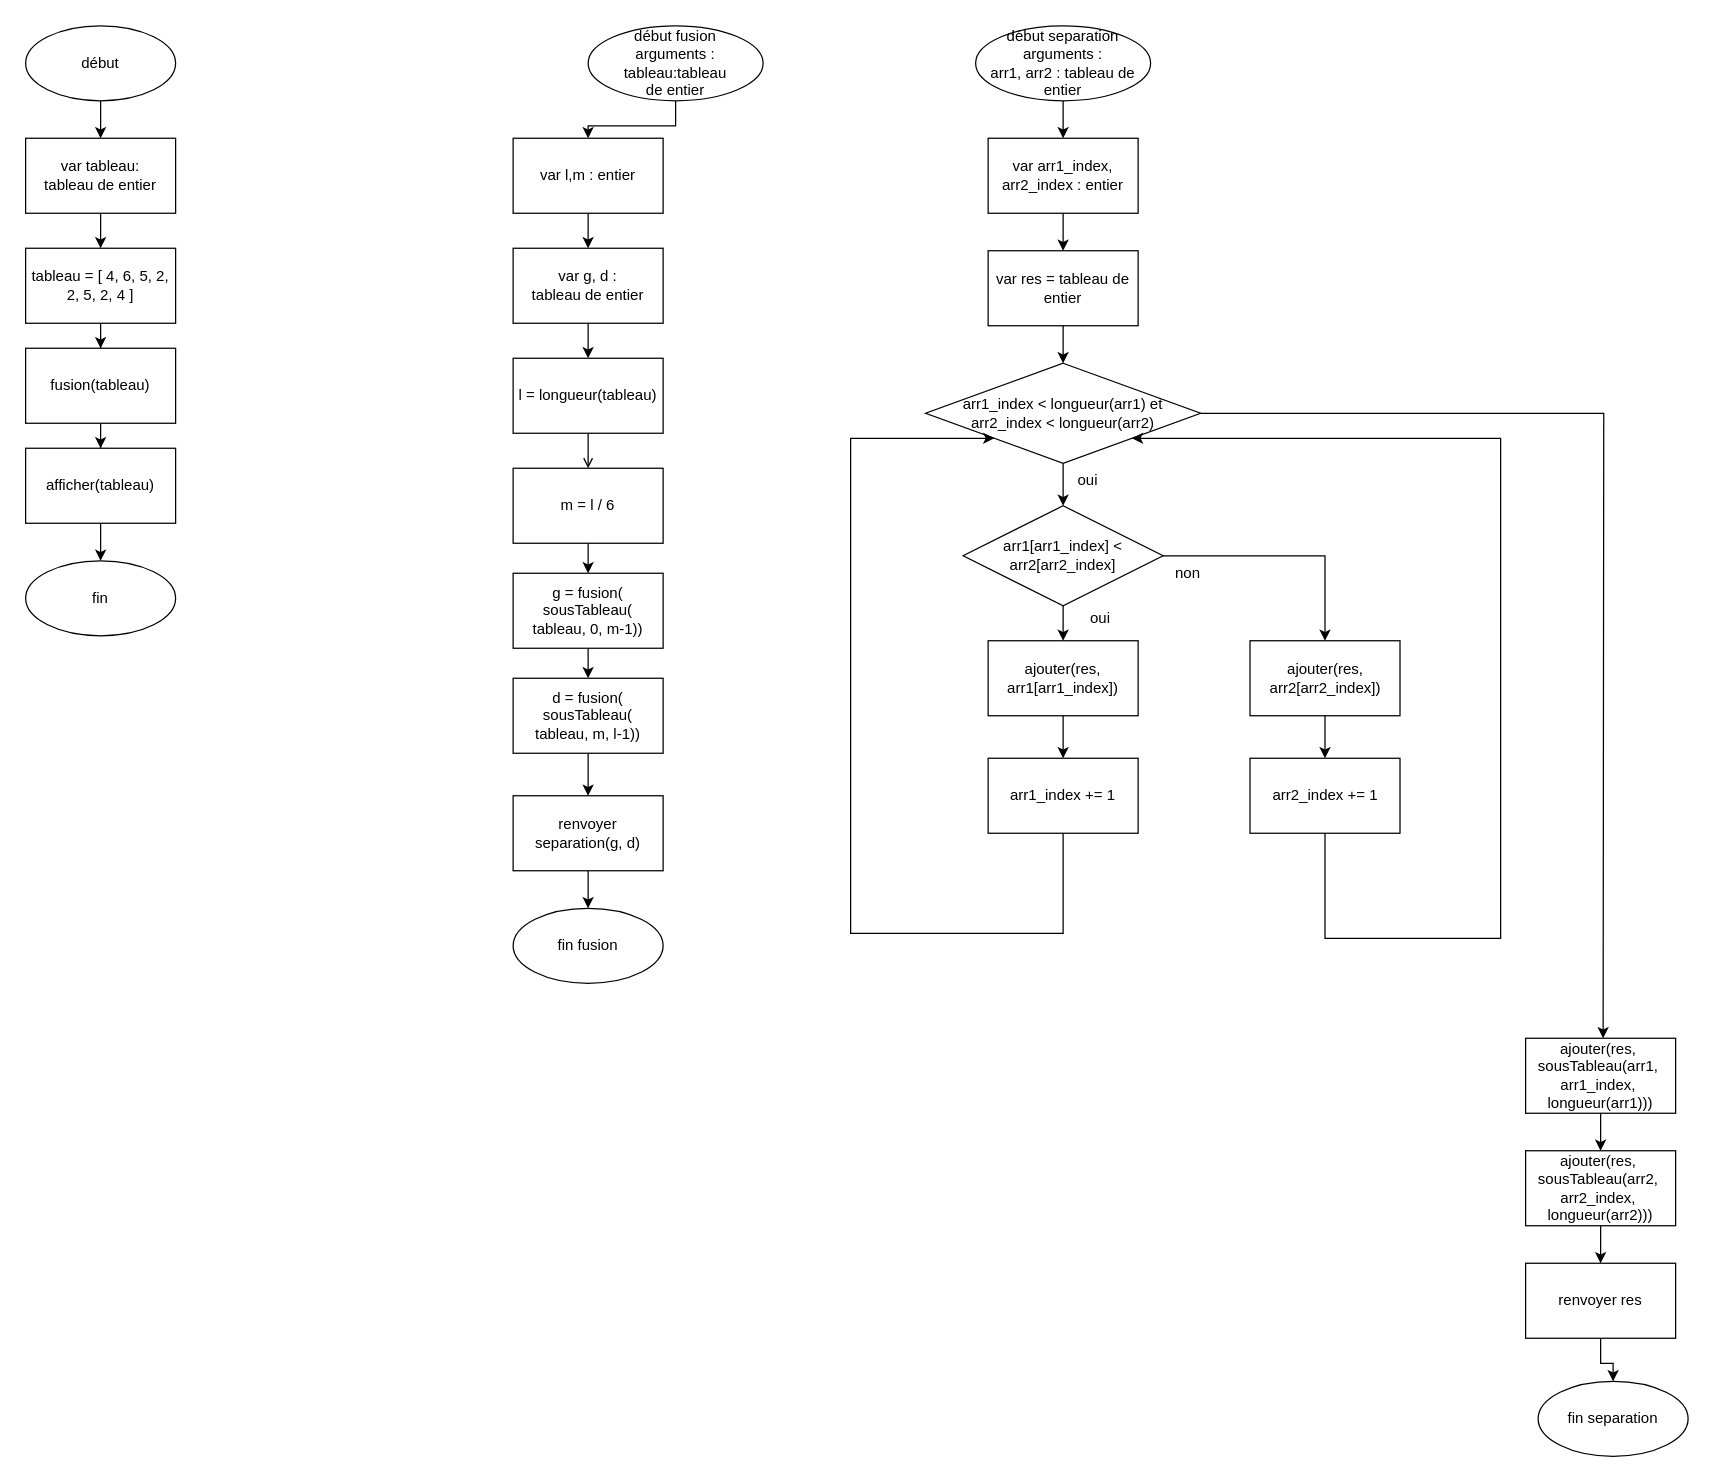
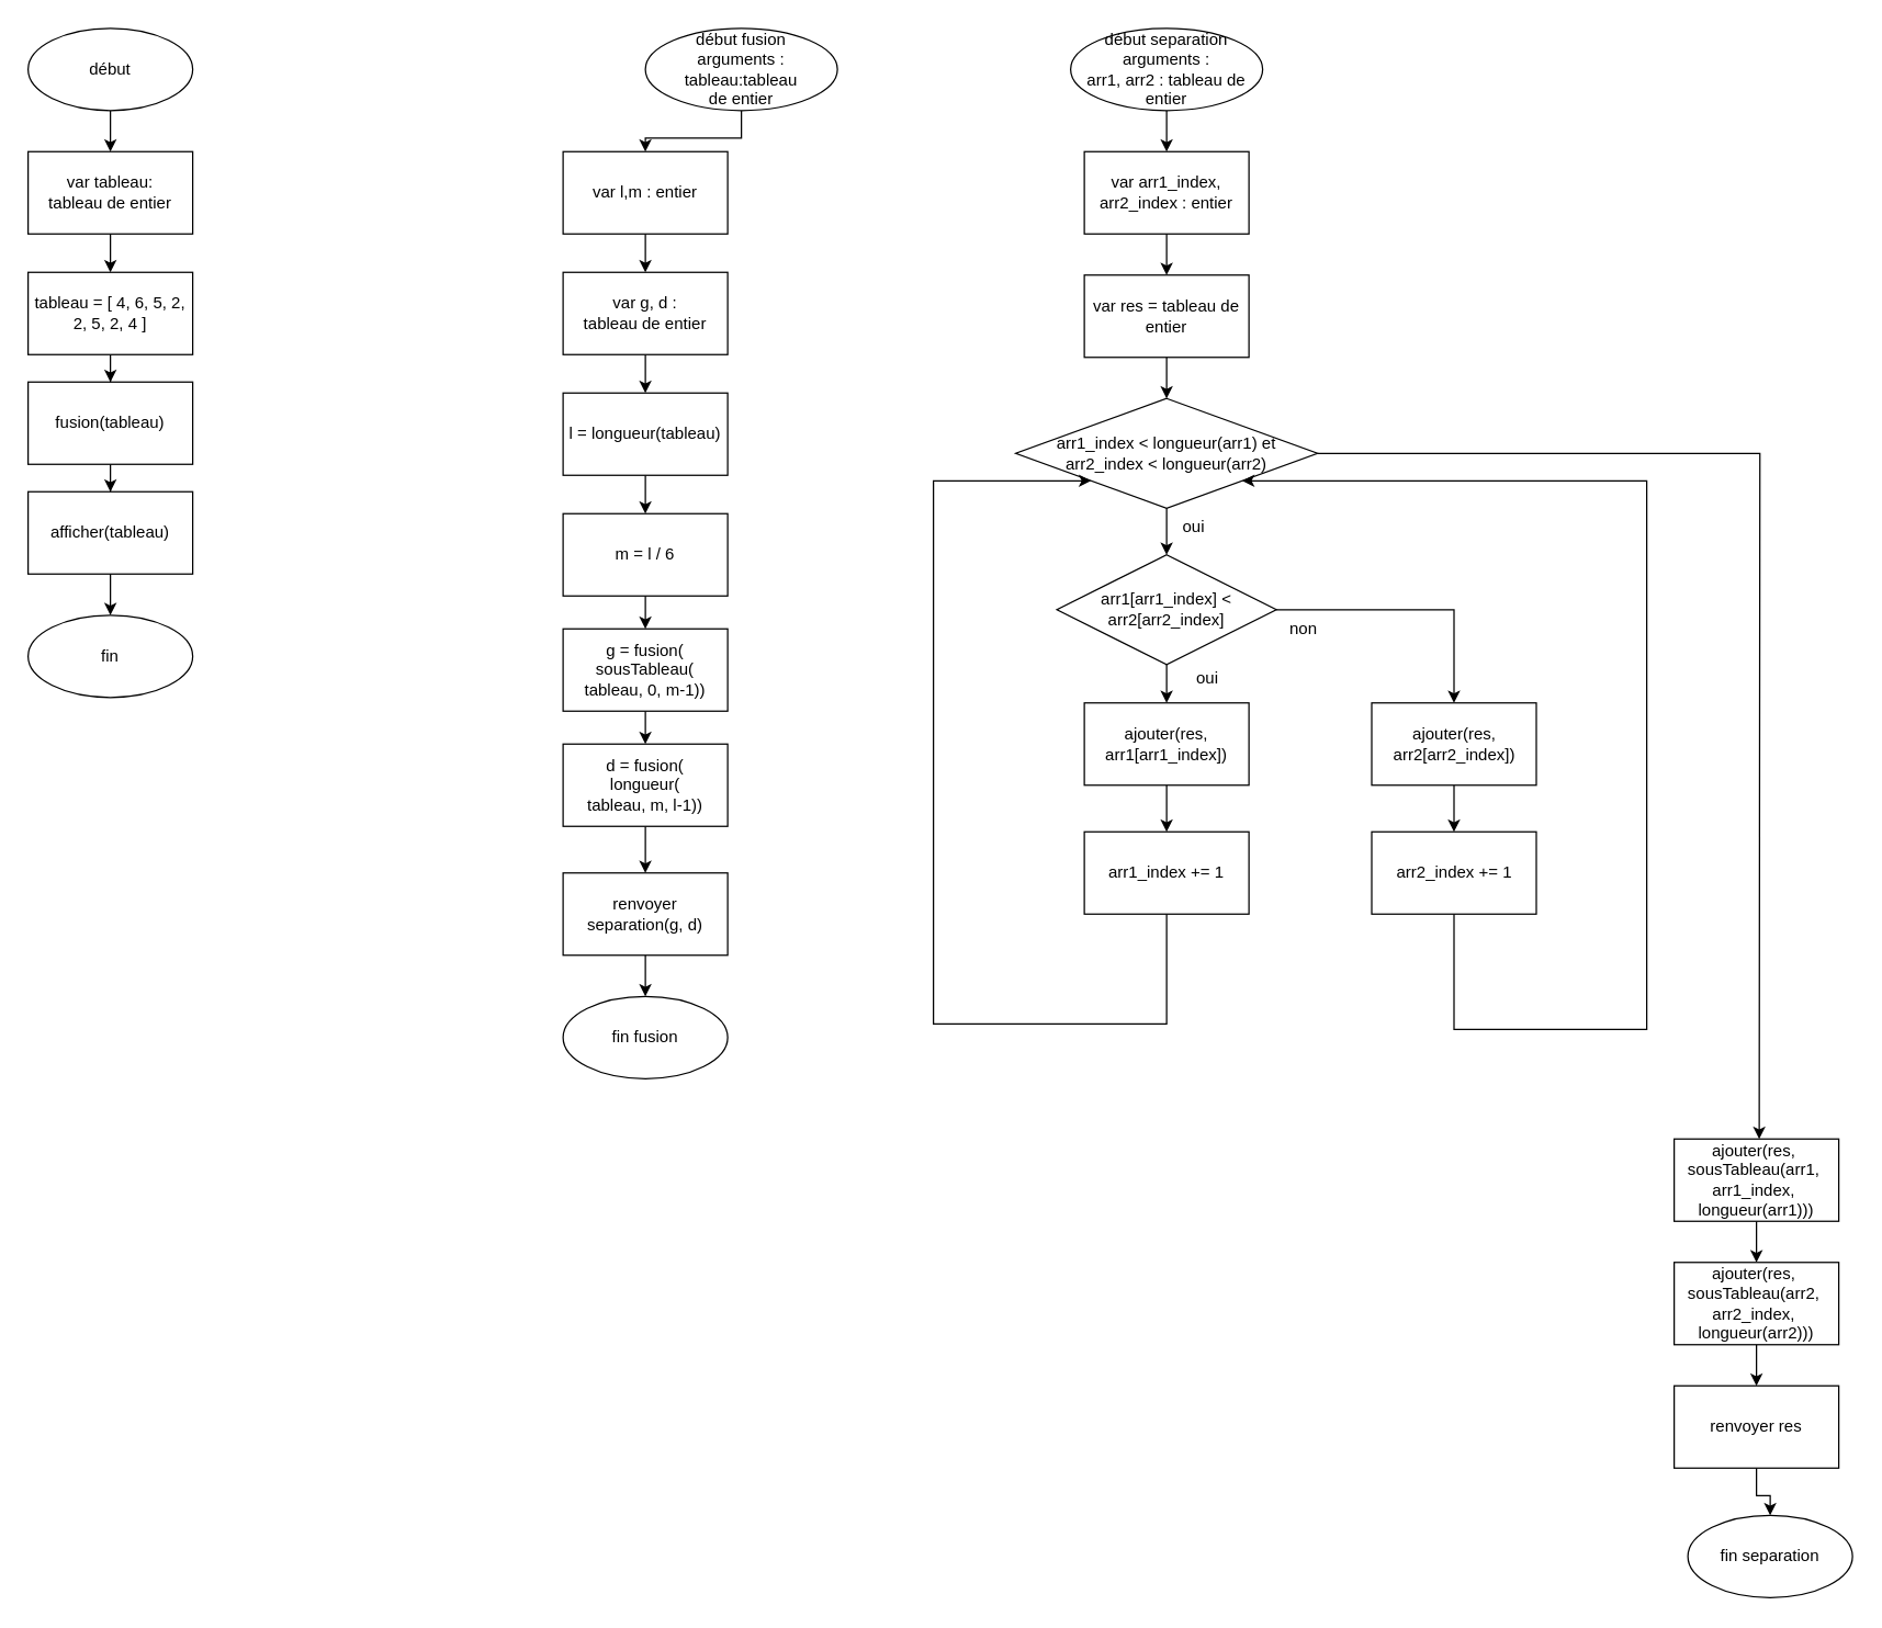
  <mxCell id="0" />
  <mxCell id="1" parent="0" />
  <mxCell id="2" value="" style="edgeStyle=orthogonalEdgeStyle;rounded=0;orthogonalLoop=1;jettySize=auto;html=1;" edge="1" parent="1" source="3" target="14"><mxGeometry relative="1" as="geometry" /></mxCell>
  <mxCell id="3" value="début" style="ellipse;whiteSpace=wrap;html=1;" vertex="1" parent="1"><mxGeometry x="20" y="20" width="120" height="60" as="geometry" /></mxCell>
  <mxCell id="4" value="fin" style="ellipse;whiteSpace=wrap;html=1;" vertex="1" parent="1"><mxGeometry x="20" y="448" width="120" height="60" as="geometry" /></mxCell>
  <mxCell id="5" value="" style="edgeStyle=orthogonalEdgeStyle;rounded=0;orthogonalLoop=1;jettySize=auto;html=1;" edge="1" parent="1" source="6" target="10"><mxGeometry relative="1" as="geometry" /></mxCell>
  <mxCell id="6" value="fusion(tableau)" style="rounded=0;whiteSpace=wrap;html=1;" vertex="1" parent="1"><mxGeometry x="20" y="278" width="120" height="60" as="geometry" /></mxCell>
  <mxCell id="7" value="" style="edgeStyle=orthogonalEdgeStyle;rounded=0;orthogonalLoop=1;jettySize=auto;html=1;" edge="1" parent="1" source="8" target="6"><mxGeometry relative="1" as="geometry" /></mxCell>
  <mxCell id="8" value="tableau = [ 4, 6, 5, 2, 2, 5, 2, 4 ]" style="rounded=0;whiteSpace=wrap;html=1;" vertex="1" parent="1"><mxGeometry x="20" y="198" width="120" height="60" as="geometry" /></mxCell>
  <mxCell id="9" value="" style="edgeStyle=orthogonalEdgeStyle;rounded=0;orthogonalLoop=1;jettySize=auto;html=1;" edge="1" parent="1" source="10" target="4"><mxGeometry relative="1" as="geometry" /></mxCell>
  <mxCell id="10" value="afficher(tableau)" style="rounded=0;whiteSpace=wrap;html=1;" vertex="1" parent="1"><mxGeometry x="20" y="358" width="120" height="60" as="geometry" /></mxCell>
  <mxCell id="11" value="" style="edgeStyle=orthogonalEdgeStyle;rounded=0;orthogonalLoop=1;jettySize=auto;html=1;" edge="1" parent="1" source="12" target="16"><mxGeometry relative="1" as="geometry" /></mxCell>
  <mxCell id="12" value="début fusion&lt;br&gt;arguments :&lt;br&gt;tableau:tableau&lt;br&gt;de entier" style="ellipse;whiteSpace=wrap;html=1;" vertex="1" parent="1"><mxGeometry x="470" y="20" width="140" height="60" as="geometry" /></mxCell>
  <mxCell id="13" value="" style="edgeStyle=orthogonalEdgeStyle;rounded=0;orthogonalLoop=1;jettySize=auto;html=1;" edge="1" parent="1" source="14" target="8"><mxGeometry relative="1" as="geometry" /></mxCell>
  <mxCell id="14" value="var tableau:&lt;br&gt;tableau de entier" style="rounded=0;whiteSpace=wrap;html=1;" vertex="1" parent="1"><mxGeometry x="20" y="110" width="120" height="60" as="geometry" /></mxCell>
  <mxCell id="15" value="" style="edgeStyle=orthogonalEdgeStyle;rounded=0;orthogonalLoop=1;jettySize=auto;html=1;" edge="1" parent="1" source="16" target="18"><mxGeometry relative="1" as="geometry" /></mxCell>
  <mxCell id="16" value="var l,m : entier" style="rounded=0;whiteSpace=wrap;html=1;" vertex="1" parent="1"><mxGeometry x="410" y="110" width="120" height="60" as="geometry" /></mxCell>
  <mxCell id="17" value="" style="edgeStyle=orthogonalEdgeStyle;rounded=0;orthogonalLoop=1;jettySize=auto;html=1;" edge="1" parent="1" source="18" target="26"><mxGeometry relative="1" as="geometry" /></mxCell>
  <mxCell id="18" value="var g, d : &lt;br&gt;tableau de entier" style="rounded=0;whiteSpace=wrap;html=1;" vertex="1" parent="1"><mxGeometry x="410" y="198" width="120" height="60" as="geometry" /></mxCell>
  <mxCell id="19" value="" style="edgeStyle=orthogonalEdgeStyle;rounded=0;orthogonalLoop=1;jettySize=auto;html=1;" edge="1" parent="1" source="20" target="22"><mxGeometry relative="1" as="geometry" /></mxCell>
  <mxCell id="20" value="g = fusion(&lt;br&gt;sousTableau(&lt;br&gt;tableau, 0, m-1))" style="rounded=0;whiteSpace=wrap;html=1;" vertex="1" parent="1"><mxGeometry x="410" y="458" width="120" height="60" as="geometry" /></mxCell>
  <mxCell id="21" value="" style="edgeStyle=orthogonalEdgeStyle;rounded=0;orthogonalLoop=1;jettySize=auto;html=1;" edge="1" parent="1" source="22" target="28"><mxGeometry relative="1" as="geometry" /></mxCell>
- <mxCell id="22" value="d = fusion(&lt;br&gt;sousTableau(&lt;br&gt;tableau, m, l-1))" style="rounded=0;whiteSpace=wrap;html=1;" vertex="1" parent="1"><mxGeometry x="410" y="542" width="120" height="60" as="geometry" /></mxCell>
+ <mxCell id="22" value="d = fusion(&lt;br&gt;longueur(&lt;br&gt;tableau, m, l-1))" style="rounded=0;whiteSpace=wrap;html=1;" vertex="1" parent="1"><mxGeometry x="410" y="542" width="120" height="60" as="geometry" /></mxCell>
  <mxCell id="23" value="" style="edgeStyle=orthogonalEdgeStyle;rounded=0;orthogonalLoop=1;jettySize=auto;html=1;" edge="1" parent="1" source="24" target="20"><mxGeometry relative="1" as="geometry" /></mxCell>
  <mxCell id="24" value="m = l / 6" style="rounded=0;whiteSpace=wrap;html=1;" vertex="1" parent="1"><mxGeometry x="410" y="374" width="120" height="60" as="geometry" /></mxCell>
- <mxCell id="25" value="" style="edgeStyle=orthogonalEdgeStyle;rounded=0;orthogonalLoop=1;jettySize=auto;html=1;endArrow=open;" edge="1" parent="1" source="26" target="24"><mxGeometry relative="1" as="geometry" /></mxCell>
+ <mxCell id="25" value="" style="edgeStyle=orthogonalEdgeStyle;rounded=0;orthogonalLoop=1;jettySize=auto;html=1;" edge="1" parent="1" source="26" target="24"><mxGeometry relative="1" as="geometry" /></mxCell>
  <mxCell id="26" value="l = longueur(tableau)" style="rounded=0;whiteSpace=wrap;html=1;" vertex="1" parent="1"><mxGeometry x="410" y="286" width="120" height="60" as="geometry" /></mxCell>
  <mxCell id="27" value="" style="edgeStyle=orthogonalEdgeStyle;rounded=0;orthogonalLoop=1;jettySize=auto;html=1;" edge="1" parent="1" source="28" target="29"><mxGeometry relative="1" as="geometry" /></mxCell>
  <mxCell id="28" value="renvoyer separation(g, d)" style="rounded=0;whiteSpace=wrap;html=1;" vertex="1" parent="1"><mxGeometry x="410" y="636" width="120" height="60" as="geometry" /></mxCell>
  <mxCell id="29" value="fin fusion" style="ellipse;whiteSpace=wrap;html=1;" vertex="1" parent="1"><mxGeometry x="410" y="726" width="120" height="60" as="geometry" /></mxCell>
  <mxCell id="30" value="" style="edgeStyle=orthogonalEdgeStyle;rounded=0;orthogonalLoop=1;jettySize=auto;html=1;" edge="1" parent="1" source="31" target="33"><mxGeometry relative="1" as="geometry" /></mxCell>
  <mxCell id="31" value="début separation&lt;br&gt;arguments :&lt;br&gt;arr1, arr2 : tableau de entier" style="ellipse;whiteSpace=wrap;html=1;" vertex="1" parent="1"><mxGeometry x="780" y="20" width="140" height="60" as="geometry" /></mxCell>
  <mxCell id="32" value="" style="edgeStyle=orthogonalEdgeStyle;rounded=0;orthogonalLoop=1;jettySize=auto;html=1;" edge="1" parent="1" source="33" target="35"><mxGeometry relative="1" as="geometry" /></mxCell>
  <mxCell id="33" value="var arr1_index, arr2_index : entier" style="rounded=0;whiteSpace=wrap;html=1;" vertex="1" parent="1"><mxGeometry x="790" y="110" width="120" height="60" as="geometry" /></mxCell>
  <mxCell id="34" value="" style="edgeStyle=orthogonalEdgeStyle;rounded=0;orthogonalLoop=1;jettySize=auto;html=1;" edge="1" parent="1" source="35" target="38"><mxGeometry relative="1" as="geometry" /></mxCell>
  <mxCell id="35" value="var res = tableau de entier" style="rounded=0;whiteSpace=wrap;html=1;" vertex="1" parent="1"><mxGeometry x="790" y="200" width="120" height="60" as="geometry" /></mxCell>
  <mxCell id="36" value="" style="edgeStyle=orthogonalEdgeStyle;rounded=0;orthogonalLoop=1;jettySize=auto;html=1;" edge="1" parent="1" source="38" target="41"><mxGeometry relative="1" as="geometry" /></mxCell>
  <mxCell id="37" style="edgeStyle=orthogonalEdgeStyle;rounded=0;orthogonalLoop=1;jettySize=auto;html=1;exitX=1;exitY=0.5;exitDx=0;exitDy=0;" edge="1" parent="1" source="38"><mxGeometry relative="1" as="geometry"><mxPoint x="1282" y="830" as="targetPoint" /></mxGeometry></mxCell>
  <mxCell id="38" value="arr1_index &amp;lt; longueur(arr1) et arr2_index &amp;lt; longueur(arr2)" style="rhombus;whiteSpace=wrap;html=1;" vertex="1" parent="1"><mxGeometry x="740" y="290" width="220" height="80" as="geometry" /></mxCell>
  <mxCell id="39" value="" style="edgeStyle=orthogonalEdgeStyle;rounded=0;orthogonalLoop=1;jettySize=auto;html=1;" edge="1" parent="1" source="41" target="44"><mxGeometry relative="1" as="geometry" /></mxCell>
  <mxCell id="40" value="" style="edgeStyle=orthogonalEdgeStyle;rounded=0;orthogonalLoop=1;jettySize=auto;html=1;entryX=0.5;entryY=0;entryDx=0;entryDy=0;" edge="1" parent="1" source="41" target="49"><mxGeometry relative="1" as="geometry"><mxPoint x="1060" y="444" as="targetPoint" /></mxGeometry></mxCell>
  <mxCell id="41" value="arr1[arr1_index] &amp;lt; arr2[arr2_index]" style="rhombus;whiteSpace=wrap;html=1;" vertex="1" parent="1"><mxGeometry x="770" y="404" width="160" height="80" as="geometry" /></mxCell>
  <mxCell id="42" value="oui" style="text;html=1;strokeColor=none;fillColor=none;align=center;verticalAlign=middle;whiteSpace=wrap;rounded=0;" vertex="1" parent="1"><mxGeometry x="850" y="374" width="40" height="20" as="geometry" /></mxCell>
  <mxCell id="43" value="" style="edgeStyle=orthogonalEdgeStyle;rounded=0;orthogonalLoop=1;jettySize=auto;html=1;" edge="1" parent="1" source="44" target="46"><mxGeometry relative="1" as="geometry" /></mxCell>
  <mxCell id="44" value="ajouter(res, arr1[arr1_index])" style="rounded=0;whiteSpace=wrap;html=1;" vertex="1" parent="1"><mxGeometry x="790" y="512" width="120" height="60" as="geometry" /></mxCell>
  <mxCell id="45" value="" style="edgeStyle=orthogonalEdgeStyle;rounded=0;orthogonalLoop=1;jettySize=auto;html=1;entryX=0;entryY=1;entryDx=0;entryDy=0;" edge="1" parent="1" source="46" target="38"><mxGeometry relative="1" as="geometry"><mxPoint x="680" y="330" as="targetPoint" /><Array as="points"><mxPoint x="850" y="746" /><mxPoint x="680" y="746" /><mxPoint x="680" y="350" /></Array></mxGeometry></mxCell>
  <mxCell id="46" value="arr1_index += 1" style="rounded=0;whiteSpace=wrap;html=1;" vertex="1" parent="1"><mxGeometry x="790" y="606" width="120" height="60" as="geometry" /></mxCell>
  <mxCell id="47" value="oui" style="text;html=1;strokeColor=none;fillColor=none;align=center;verticalAlign=middle;whiteSpace=wrap;rounded=0;" vertex="1" parent="1"><mxGeometry x="860" y="484" width="40" height="20" as="geometry" /></mxCell>
  <mxCell id="48" value="" style="edgeStyle=orthogonalEdgeStyle;rounded=0;orthogonalLoop=1;jettySize=auto;html=1;" edge="1" parent="1" source="49" target="51"><mxGeometry relative="1" as="geometry" /></mxCell>
  <mxCell id="49" value="ajouter(res, arr2[arr2_index])" style="rounded=0;whiteSpace=wrap;html=1;" vertex="1" parent="1"><mxGeometry x="999.5" y="512" width="120" height="60" as="geometry" /></mxCell>
  <mxCell id="50" value="" style="edgeStyle=orthogonalEdgeStyle;rounded=0;orthogonalLoop=1;jettySize=auto;html=1;entryX=1;entryY=1;entryDx=0;entryDy=0;" edge="1" parent="1" source="51" target="38"><mxGeometry relative="1" as="geometry"><mxPoint x="1200" y="330" as="targetPoint" /><Array as="points"><mxPoint x="1060" y="750" /><mxPoint x="1200" y="750" /><mxPoint x="1200" y="350" /></Array></mxGeometry></mxCell>
  <mxCell id="51" value="arr2_index += 1" style="rounded=0;whiteSpace=wrap;html=1;" vertex="1" parent="1"><mxGeometry x="999.5" y="606" width="120" height="60" as="geometry" /></mxCell>
  <mxCell id="52" value="non" style="text;html=1;strokeColor=none;fillColor=none;align=center;verticalAlign=middle;whiteSpace=wrap;rounded=0;" vertex="1" parent="1"><mxGeometry x="930" y="448" width="40" height="20" as="geometry" /></mxCell>
  <mxCell id="53" value="" style="edgeStyle=orthogonalEdgeStyle;rounded=0;orthogonalLoop=1;jettySize=auto;html=1;" edge="1" parent="1" source="54" target="56"><mxGeometry relative="1" as="geometry" /></mxCell>
  <mxCell id="54" value="ajouter(res,&amp;nbsp;&lt;br&gt;sousTableau(arr1,&amp;nbsp;&lt;br&gt;arr1_index,&amp;nbsp;&lt;br&gt;longueur(arr1)))" style="rounded=0;whiteSpace=wrap;html=1;" vertex="1" parent="1"><mxGeometry x="1220" y="830" width="120" height="60" as="geometry" /></mxCell>
  <mxCell id="55" value="" style="edgeStyle=orthogonalEdgeStyle;rounded=0;orthogonalLoop=1;jettySize=auto;html=1;" edge="1" parent="1" source="56" target="58"><mxGeometry relative="1" as="geometry" /></mxCell>
  <mxCell id="56" value="ajouter(res,&amp;nbsp;&lt;br&gt;sousTableau(arr2,&amp;nbsp;&lt;br&gt;arr2_index,&amp;nbsp;&lt;br&gt;longueur(arr2)))" style="rounded=0;whiteSpace=wrap;html=1;" vertex="1" parent="1"><mxGeometry x="1220" y="920" width="120" height="60" as="geometry" /></mxCell>
  <mxCell id="57" value="" style="edgeStyle=orthogonalEdgeStyle;rounded=0;orthogonalLoop=1;jettySize=auto;html=1;" edge="1" parent="1" source="58" target="59"><mxGeometry relative="1" as="geometry" /></mxCell>
  <mxCell id="58" value="renvoyer res" style="rounded=0;whiteSpace=wrap;html=1;" vertex="1" parent="1"><mxGeometry x="1220" y="1010" width="120" height="60" as="geometry" /></mxCell>
  <mxCell id="59" value="fin separation" style="ellipse;whiteSpace=wrap;html=1;" vertex="1" parent="1"><mxGeometry x="1230" y="1104.412" width="120" height="60" as="geometry" /></mxCell>
